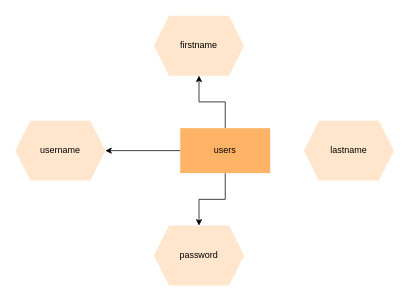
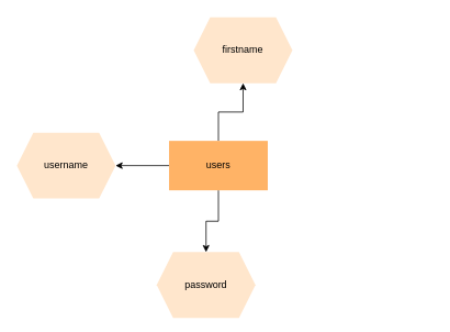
  <mxCell id="0" />
  <mxCell id="1" parent="0" />
  <mxCell id="2" value="" style="edgeStyle=orthogonalEdgeStyle;rounded=0;orthogonalLoop=1;jettySize=auto;html=1;" edge="1" parent="1" source="5" target="6"><mxGeometry relative="1" as="geometry" /></mxCell>
  <mxCell id="3" value="" style="edgeStyle=orthogonalEdgeStyle;rounded=0;orthogonalLoop=1;jettySize=auto;html=1;" edge="1" parent="1" source="5" target="8"><mxGeometry relative="1" as="geometry" /></mxCell>
  <mxCell id="4" value="" style="edgeStyle=orthogonalEdgeStyle;rounded=0;orthogonalLoop=1;jettySize=auto;html=1;" edge="1" parent="1" source="5" target="9"><mxGeometry relative="1" as="geometry" /></mxCell>
- <mxCell id="5" value="users" style="rounded=0;whiteSpace=wrap;html=1;fillColor=#FFB366;strokeColor=none;gradientColor=none;" vertex="1" parent="1"><mxGeometry x="240" y="170" width="120" height="60" as="geometry" /></mxCell>
- <mxCell id="6" value="firstname" style="shape=hexagon;perimeter=hexagonPerimeter2;whiteSpace=wrap;html=1;fixedSize=1;rounded=0;fillColor=#ffe6cc;strokeColor=none;" vertex="1" parent="1"><mxGeometry x="205" y="20" width="120" height="80" as="geometry" /></mxCell>
- <mxCell id="7" value="lastname" style="shape=hexagon;perimeter=hexagonPerimeter2;whiteSpace=wrap;html=1;fixedSize=1;rounded=0;fillColor=#ffe6cc;strokeColor=none;" vertex="1" parent="1"><mxGeometry x="405" y="160" width="120" height="80" as="geometry" /></mxCell>
- <mxCell id="8" value="password" style="shape=hexagon;perimeter=hexagonPerimeter2;whiteSpace=wrap;html=1;fixedSize=1;rounded=0;fillColor=#ffe6cc;strokeColor=none;" vertex="1" parent="1"><mxGeometry x="205" y="300" width="120" height="80" as="geometry" /></mxCell>
+ <mxCell id="5" value="users" style="rounded=0;whiteSpace=wrap;html=1;fillColor=#FFB366;strokeColor=none;gradientColor=none;" vertex="1" parent="1"><mxGeometry x="205" y="170" width="120" height="60" as="geometry" /></mxCell>
+ <mxCell id="6" value="firstname" style="shape=hexagon;perimeter=hexagonPerimeter2;whiteSpace=wrap;html=1;fixedSize=1;rounded=0;fillColor=#ffe6cc;strokeColor=none;" vertex="1" parent="1"><mxGeometry x="235" y="20" width="120" height="80" as="geometry" /></mxCell>
+ <mxCell id="8" value="password" style="shape=hexagon;perimeter=hexagonPerimeter2;whiteSpace=wrap;html=1;fixedSize=1;rounded=0;fillColor=#ffe6cc;strokeColor=none;" vertex="1" parent="1"><mxGeometry x="190" y="305" width="120" height="80" as="geometry" /></mxCell>
  <mxCell id="9" value="username" style="shape=hexagon;perimeter=hexagonPerimeter2;whiteSpace=wrap;html=1;fixedSize=1;rounded=0;fillColor=#ffe6cc;strokeColor=none;" vertex="1" parent="1"><mxGeometry x="20" y="160" width="120" height="80" as="geometry" /></mxCell>
